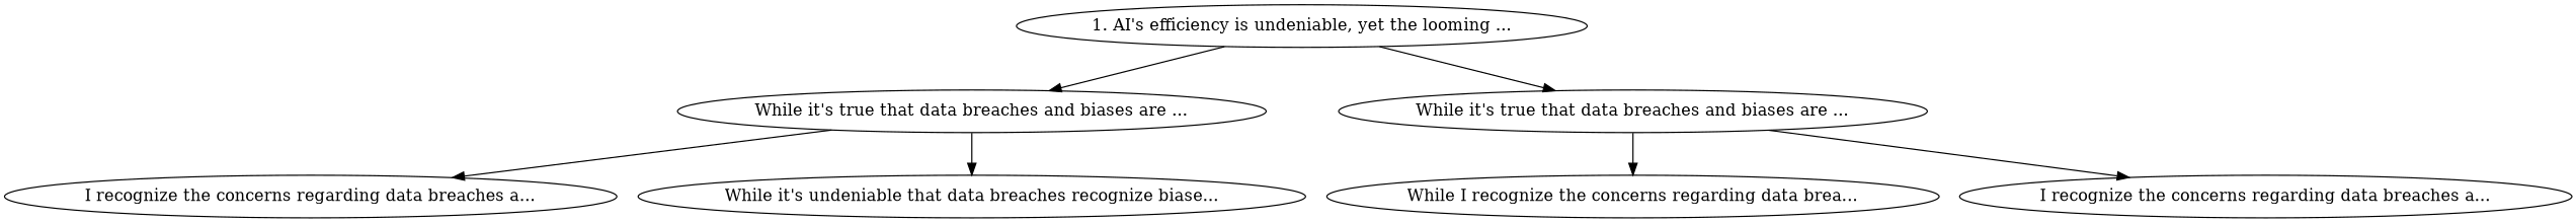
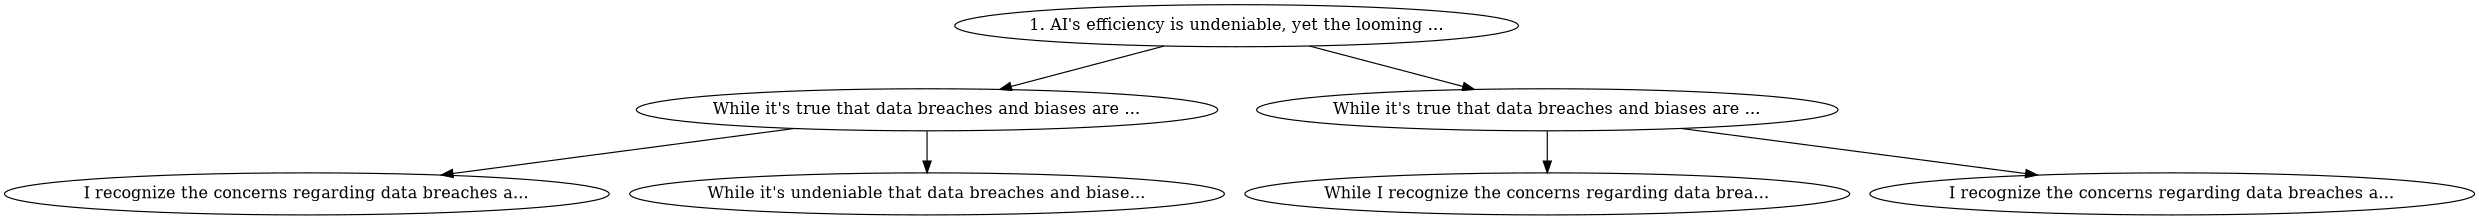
  digraph {
    n1 [label="1. AI's efficiency is undeniable, yet the looming ..."]
    n2 [label="While it's true that data breaches and biases are ..."]
    n3 [label="While it's true that data breaches and biases are ..."]
    n4 [label="I recognize the concerns regarding data breaches a..."]
-   n5 [label="While it's undeniable that data breaches recognize biase..."]
+   n5 [label="While it's undeniable that data breaches and biase..."]
    n6 [label="While I recognize the concerns regarding data brea..."]
    n7 [label="I recognize the concerns regarding data breaches a..."]
    n1 -> n2
    n1 -> n3
    n2 -> n4
    n2 -> n5
    n3 -> n6
    n3 -> n7
  }
